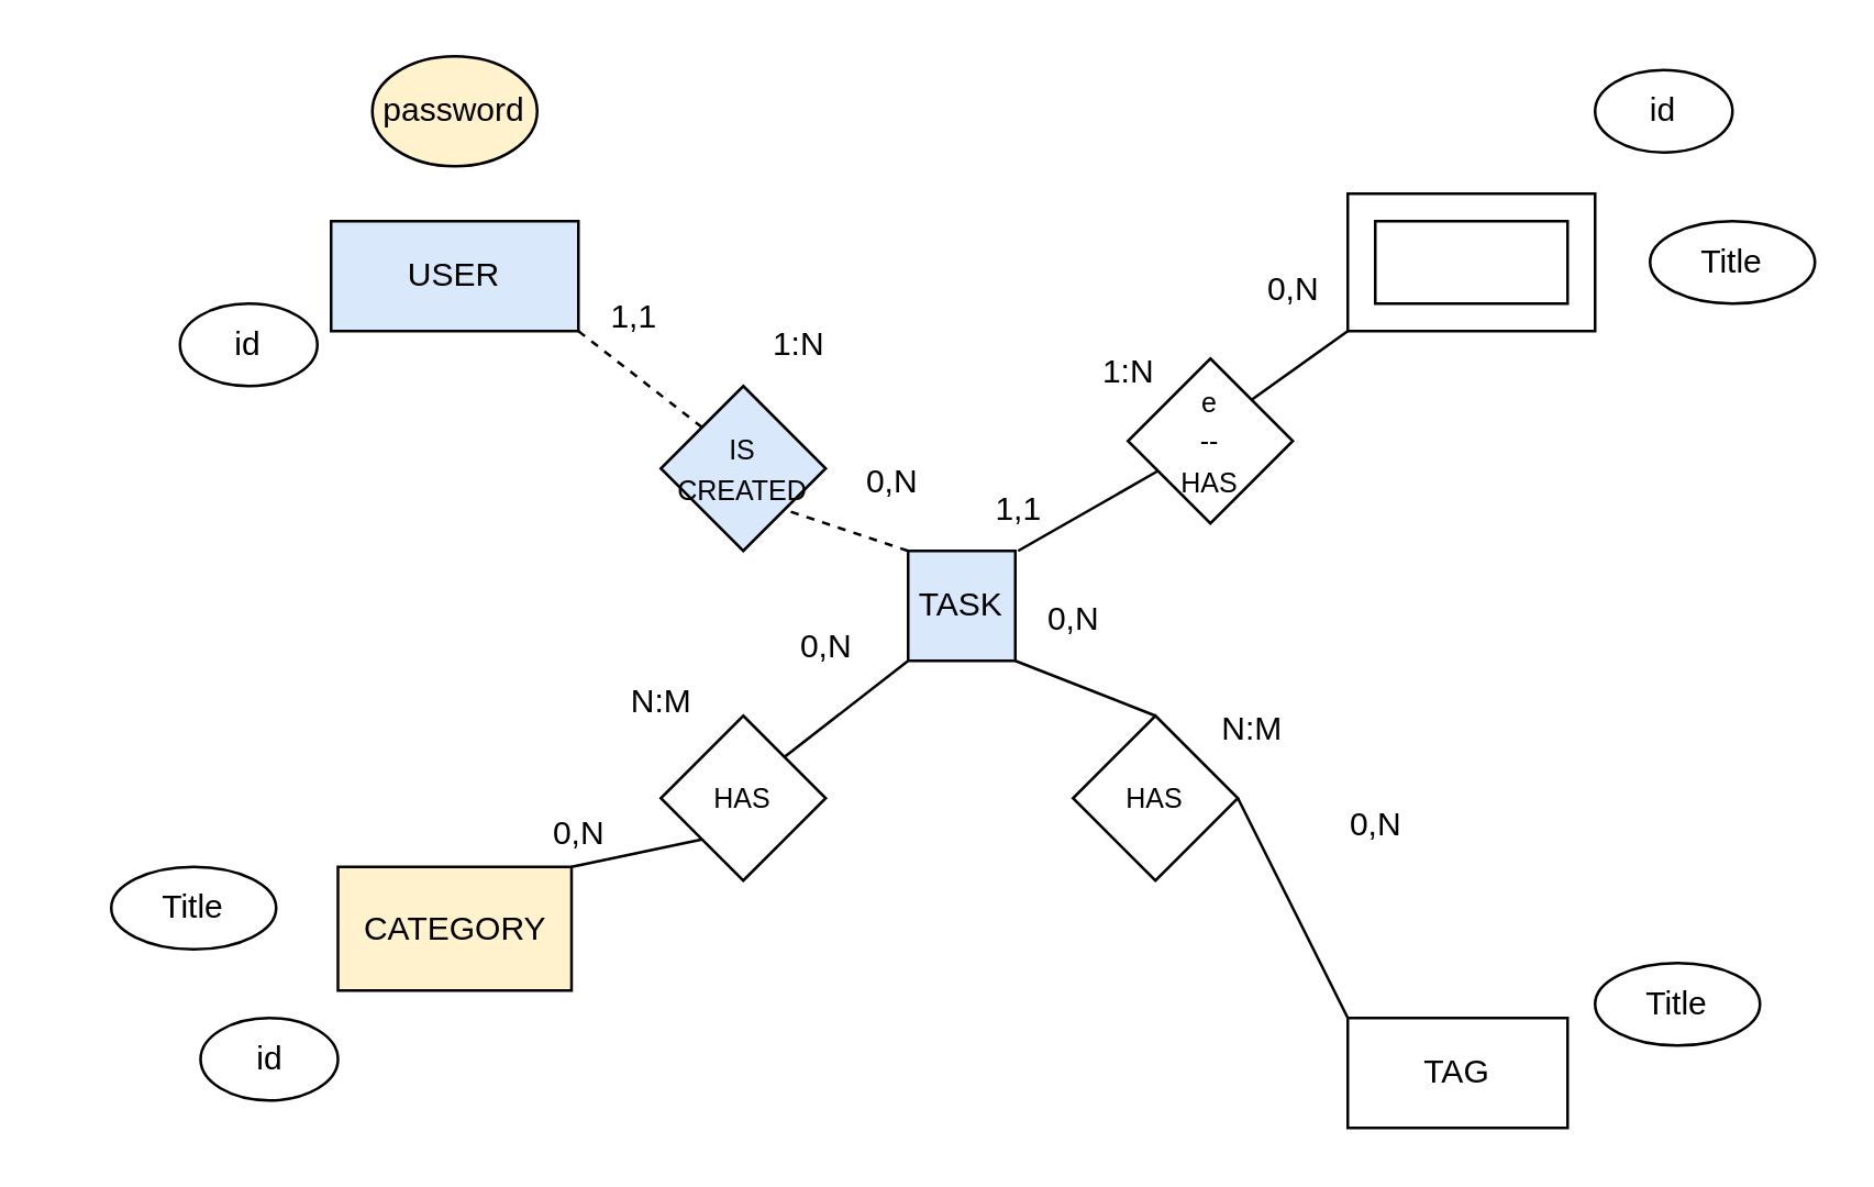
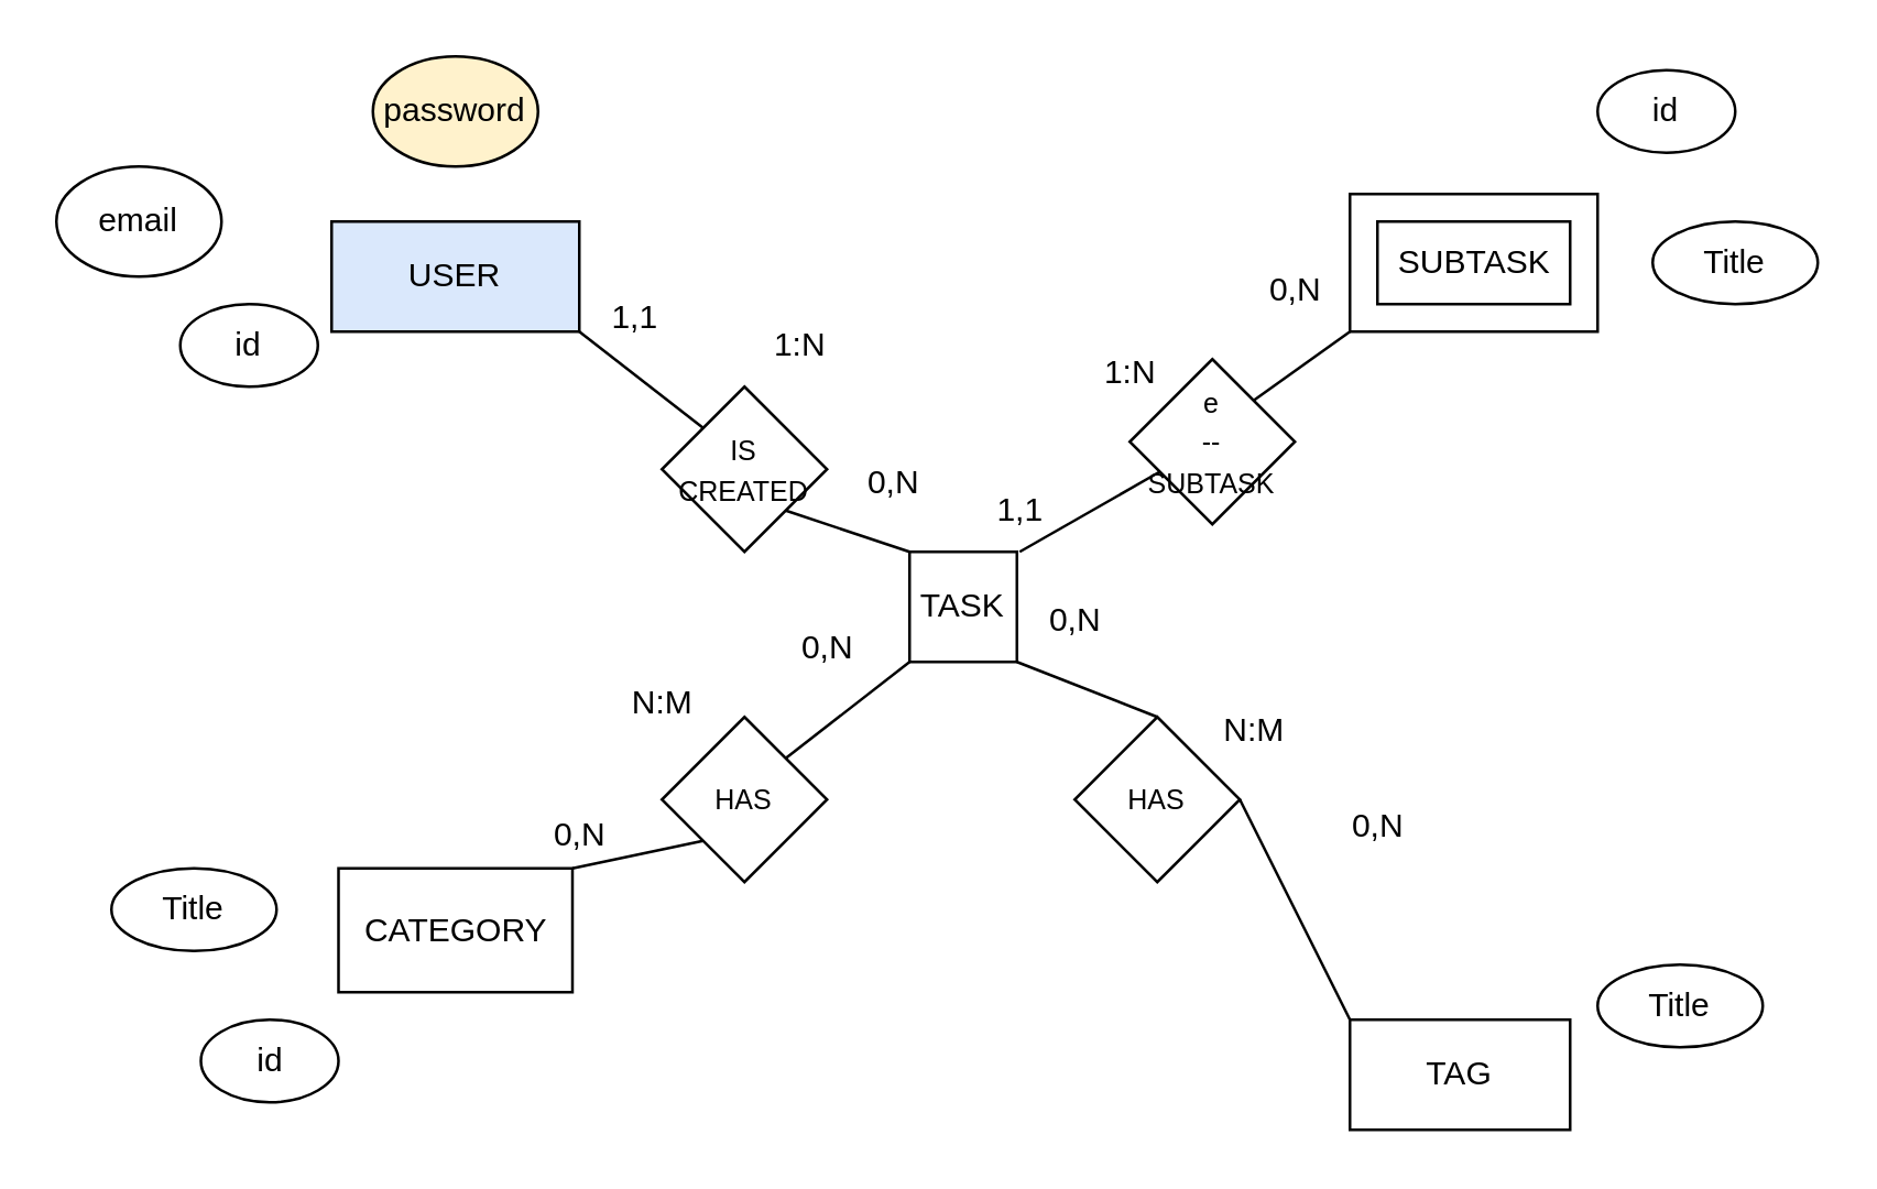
  <mxCell id="0" />
  <mxCell id="1" parent="0" />
- <mxCell id="2" value="TASK" style="rounded=0;whiteSpace=wrap;html=1;fillColor=#dae8fc;" vertex="1" parent="1"><mxGeometry x="330" y="200" width="39" height="40" as="geometry" /></mxCell>
+ <mxCell id="2" value="TASK" style="rounded=0;whiteSpace=wrap;html=1;" vertex="1" parent="1"><mxGeometry x="330" y="200" width="39" height="40" as="geometry" /></mxCell>
  <mxCell id="3" value="TAG" style="rounded=0;whiteSpace=wrap;html=1;" vertex="1" parent="1"><mxGeometry x="490" y="370" width="80" height="40" as="geometry" /></mxCell>
- <mxCell id="4" value="CATEGORY" style="rounded=0;whiteSpace=wrap;html=1;fillColor=#fff2cc;" vertex="1" parent="1"><mxGeometry x="122.5" y="315" width="85" height="45" as="geometry" /></mxCell>
+ <mxCell id="4" value="CATEGORY" style="rounded=0;whiteSpace=wrap;html=1;" vertex="1" parent="1"><mxGeometry x="122.5" y="315" width="85" height="45" as="geometry" /></mxCell>
  <mxCell id="5" value="USER" style="rounded=0;whiteSpace=wrap;html=1;fillColor=#dae8fc;" vertex="1" parent="1"><mxGeometry x="120" y="80" width="90" height="40" as="geometry" /></mxCell>
- <mxCell id="6" value="&lt;font style=&quot;font-size: 10px;&quot;&gt;IS CREATED&lt;/font&gt;" style="rhombus;whiteSpace=wrap;html=1;fillColor=#dae8fc;" vertex="1" parent="1"><mxGeometry x="240" y="140" width="60" height="60" as="geometry" /></mxCell>
+ <mxCell id="6" value="&lt;font style=&quot;font-size: 10px;&quot;&gt;IS CREATED&lt;/font&gt;" style="rhombus;whiteSpace=wrap;html=1;" vertex="1" parent="1"><mxGeometry x="240" y="140" width="60" height="60" as="geometry" /></mxCell>
  <mxCell id="7" value="&lt;font style=&quot;font-size: 10px;&quot;&gt;HAS&lt;/font&gt;" style="rhombus;whiteSpace=wrap;html=1;" vertex="1" parent="1"><mxGeometry x="240" y="260" width="60" height="60" as="geometry" /></mxCell>
- <mxCell id="8" value="&lt;div&gt;&lt;font style=&quot;font-size: 10px;&quot;&gt;e&lt;/font&gt;&lt;/div&gt;&lt;div&gt;&lt;font style=&quot;font-size: 10px;&quot;&gt;--&lt;/font&gt;&lt;/div&gt;&lt;font style=&quot;font-size: 10px;&quot;&gt;HAS&lt;/font&gt;" style="rhombus;whiteSpace=wrap;html=1;" vertex="1" parent="1"><mxGeometry x="410" y="130" width="60" height="60" as="geometry" /></mxCell>
+ <mxCell id="8" value="&lt;div&gt;&lt;font style=&quot;font-size: 10px;&quot;&gt;e&lt;/font&gt;&lt;/div&gt;&lt;div&gt;&lt;font style=&quot;font-size: 10px;&quot;&gt;--&lt;/font&gt;&lt;/div&gt;&lt;font style=&quot;font-size: 10px;&quot;&gt;SUBTASK&lt;/font&gt;" style="rhombus;whiteSpace=wrap;html=1;" vertex="1" parent="1"><mxGeometry x="410" y="130" width="60" height="60" as="geometry" /></mxCell>
  <mxCell id="9" value="&lt;font style=&quot;font-size: 10px;&quot;&gt;HAS&lt;/font&gt;" style="rhombus;whiteSpace=wrap;html=1;" vertex="1" parent="1"><mxGeometry x="390" y="260" width="60" height="60" as="geometry" /></mxCell>
  <mxCell id="10" value="" style="endArrow=none;html=1;rounded=0;exitX=1;exitY=0;exitDx=0;exitDy=0;entryX=0;entryY=1;entryDx=0;entryDy=0;" edge="1" parent="1" source="7" target="2"><mxGeometry width="50" height="50" relative="1" as="geometry"><mxPoint x="360" y="280" as="sourcePoint" /><mxPoint x="410" y="230" as="targetPoint" /></mxGeometry></mxCell>
  <mxCell id="11" value="" style="endArrow=none;html=1;rounded=0;exitX=1;exitY=0;exitDx=0;exitDy=0;" edge="1" parent="1" target="8"><mxGeometry width="50" height="50" relative="1" as="geometry"><mxPoint x="370" y="200" as="sourcePoint" /><mxPoint x="415" y="165" as="targetPoint" /></mxGeometry></mxCell>
  <mxCell id="12" value="" style="endArrow=none;html=1;rounded=0;exitX=1;exitY=0;exitDx=0;exitDy=0;entryX=0;entryY=1;entryDx=0;entryDy=0;entryPerimeter=0;" edge="1" parent="1" source="8" target="38"><mxGeometry width="50" height="50" relative="1" as="geometry"><mxPoint x="380" y="210" as="sourcePoint" /><mxPoint x="490" y="120" as="targetPoint" /></mxGeometry></mxCell>
- <mxCell id="13" value="" style="endArrow=none;html=1;rounded=0;exitX=0;exitY=0;exitDx=0;exitDy=0;entryX=1;entryY=1;entryDx=0;entryDy=0;dashed=1;" edge="1" parent="1" source="2" target="6"><mxGeometry width="50" height="50" relative="1" as="geometry"><mxPoint x="295" y="285" as="sourcePoint" /><mxPoint x="340" y="250" as="targetPoint" /></mxGeometry></mxCell>
- <mxCell id="14" value="" style="endArrow=none;html=1;rounded=0;exitX=0;exitY=0;exitDx=0;exitDy=0;entryX=1;entryY=1;entryDx=0;entryDy=0;dashed=1;" edge="1" parent="1" source="6" target="5"><mxGeometry width="50" height="50" relative="1" as="geometry"><mxPoint x="340" y="210" as="sourcePoint" /><mxPoint x="295" y="195" as="targetPoint" /></mxGeometry></mxCell>
+ <mxCell id="13" value="" style="endArrow=none;html=1;rounded=0;exitX=0;exitY=0;exitDx=0;exitDy=0;entryX=1;entryY=1;entryDx=0;entryDy=0;" edge="1" parent="1" source="2" target="6"><mxGeometry width="50" height="50" relative="1" as="geometry"><mxPoint x="295" y="285" as="sourcePoint" /><mxPoint x="340" y="250" as="targetPoint" /></mxGeometry></mxCell>
+ <mxCell id="14" value="" style="endArrow=none;html=1;rounded=0;exitX=0;exitY=0;exitDx=0;exitDy=0;entryX=1;entryY=1;entryDx=0;entryDy=0;" edge="1" parent="1" source="6" target="5"><mxGeometry width="50" height="50" relative="1" as="geometry"><mxPoint x="340" y="210" as="sourcePoint" /><mxPoint x="295" y="195" as="targetPoint" /></mxGeometry></mxCell>
  <mxCell id="15" value="" style="endArrow=none;html=1;rounded=0;exitX=0.5;exitY=0;exitDx=0;exitDy=0;entryX=1;entryY=1;entryDx=0;entryDy=0;" edge="1" parent="1" source="9" target="2"><mxGeometry width="50" height="50" relative="1" as="geometry"><mxPoint x="455" y="255" as="sourcePoint" /><mxPoint x="410" y="240" as="targetPoint" /></mxGeometry></mxCell>
  <mxCell id="16" value="" style="endArrow=none;html=1;rounded=0;exitX=0;exitY=0;exitDx=0;exitDy=0;entryX=1;entryY=0.5;entryDx=0;entryDy=0;" edge="1" parent="1" source="3" target="9"><mxGeometry width="50" height="50" relative="1" as="geometry"><mxPoint x="430" y="270" as="sourcePoint" /><mxPoint x="379" y="250" as="targetPoint" /></mxGeometry></mxCell>
  <mxCell id="17" value="" style="endArrow=none;html=1;rounded=0;exitX=1;exitY=0;exitDx=0;exitDy=0;entryX=0;entryY=1;entryDx=0;entryDy=0;" edge="1" parent="1" source="4" target="7"><mxGeometry width="50" height="50" relative="1" as="geometry"><mxPoint x="295" y="285" as="sourcePoint" /><mxPoint x="340" y="250" as="targetPoint" /></mxGeometry></mxCell>
+ <mxCell id="18" value="email" style="ellipse;whiteSpace=wrap;html=1;" vertex="1" parent="1"><mxGeometry x="20" y="60" width="60" height="40" as="geometry" /></mxCell>
  <mxCell id="19" value="password" style="ellipse;whiteSpace=wrap;html=1;fillColor=#fff2cc;" vertex="1" parent="1"><mxGeometry x="135" y="20" width="60" height="40" as="geometry" /></mxCell>
  <mxCell id="20" value="id" style="ellipse;whiteSpace=wrap;html=1;" vertex="1" parent="1"><mxGeometry x="65" y="110" width="50" height="30" as="geometry" /></mxCell>
  <mxCell id="21" value="id" style="ellipse;whiteSpace=wrap;html=1;" vertex="1" parent="1"><mxGeometry x="580" y="25" width="50" height="30" as="geometry" /></mxCell>
  <mxCell id="22" value="id" style="ellipse;whiteSpace=wrap;html=1;" vertex="1" parent="1"><mxGeometry x="72.5" y="370" width="50" height="30" as="geometry" /></mxCell>
  <mxCell id="23" value="Title" style="ellipse;whiteSpace=wrap;html=1;" vertex="1" parent="1"><mxGeometry x="600" y="80" width="60" height="30" as="geometry" /></mxCell>
  <mxCell id="24" value="Title" style="ellipse;whiteSpace=wrap;html=1;" vertex="1" parent="1"><mxGeometry x="40" y="315" width="60" height="30" as="geometry" /></mxCell>
  <mxCell id="25" value="Title" style="ellipse;whiteSpace=wrap;html=1;" vertex="1" parent="1"><mxGeometry x="580" y="350" width="60" height="30" as="geometry" /></mxCell>
  <mxCell id="26" value="0,N" style="text;html=1;align=center;verticalAlign=middle;resizable=0;points=[];autosize=1;strokeColor=none;fillColor=none;" vertex="1" parent="1"><mxGeometry x="190" y="288" width="40" height="30" as="geometry" /></mxCell>
  <mxCell id="27" value="0,N" style="text;html=1;align=center;verticalAlign=middle;resizable=0;points=[];autosize=1;strokeColor=none;fillColor=none;" vertex="1" parent="1"><mxGeometry x="280" y="220" width="40" height="30" as="geometry" /></mxCell>
  <mxCell id="28" value="0,N" style="text;html=1;align=center;verticalAlign=middle;resizable=0;points=[];autosize=1;strokeColor=none;fillColor=none;" vertex="1" parent="1"><mxGeometry x="370" y="210" width="40" height="30" as="geometry" /></mxCell>
  <mxCell id="29" value="0,N" style="text;html=1;align=center;verticalAlign=middle;resizable=0;points=[];autosize=1;strokeColor=none;fillColor=none;" vertex="1" parent="1"><mxGeometry x="480" y="285" width="40" height="30" as="geometry" /></mxCell>
  <mxCell id="30" value="0,N" style="text;html=1;align=center;verticalAlign=middle;resizable=0;points=[];autosize=1;strokeColor=none;fillColor=none;" vertex="1" parent="1"><mxGeometry x="450" y="90" width="40" height="30" as="geometry" /></mxCell>
  <mxCell id="31" value="1,1" style="text;html=1;align=center;verticalAlign=middle;resizable=0;points=[];autosize=1;strokeColor=none;fillColor=none;" vertex="1" parent="1"><mxGeometry x="350" y="170" width="40" height="30" as="geometry" /></mxCell>
  <mxCell id="32" value="0,N" style="text;html=1;align=center;verticalAlign=middle;resizable=0;points=[];autosize=1;strokeColor=none;fillColor=none;" vertex="1" parent="1"><mxGeometry x="304" y="160" width="40" height="30" as="geometry" /></mxCell>
  <mxCell id="33" value="1,1" style="text;html=1;align=center;verticalAlign=middle;resizable=0;points=[];autosize=1;strokeColor=none;fillColor=none;" vertex="1" parent="1"><mxGeometry x="210" y="100" width="40" height="30" as="geometry" /></mxCell>
  <mxCell id="34" value="N:M" style="text;html=1;align=center;verticalAlign=middle;resizable=0;points=[];autosize=1;strokeColor=none;fillColor=none;" vertex="1" parent="1"><mxGeometry x="215" y="240" width="50" height="30" as="geometry" /></mxCell>
  <mxCell id="35" value="1:N" style="text;html=1;align=center;verticalAlign=middle;resizable=0;points=[];autosize=1;strokeColor=none;fillColor=none;" vertex="1" parent="1"><mxGeometry x="270" y="110" width="40" height="30" as="geometry" /></mxCell>
  <mxCell id="36" value="1:N" style="text;html=1;align=center;verticalAlign=middle;resizable=0;points=[];autosize=1;strokeColor=none;fillColor=none;" vertex="1" parent="1"><mxGeometry x="390" y="120" width="40" height="30" as="geometry" /></mxCell>
  <mxCell id="37" value="N:M" style="text;html=1;align=center;verticalAlign=middle;resizable=0;points=[];autosize=1;strokeColor=none;fillColor=none;" vertex="1" parent="1"><mxGeometry x="430" y="250" width="50" height="30" as="geometry" /></mxCell>
  <mxCell id="38" value="" style="verticalLabelPosition=bottom;verticalAlign=top;html=1;shape=mxgraph.basic.frame;dx=10;whiteSpace=wrap;" vertex="1" parent="1"><mxGeometry x="490" y="70" width="90" height="50" as="geometry" /></mxCell>
+ <mxCell id="39" value="&lt;span style=&quot;text-wrap-mode: wrap;&quot;&gt;SUBTASK&lt;/span&gt;" style="text;html=1;align=center;verticalAlign=middle;resizable=0;points=[];autosize=1;strokeColor=none;fillColor=none;" vertex="1" parent="1"><mxGeometry x="495" y="80" width="80" height="30" as="geometry" /></mxCell>
